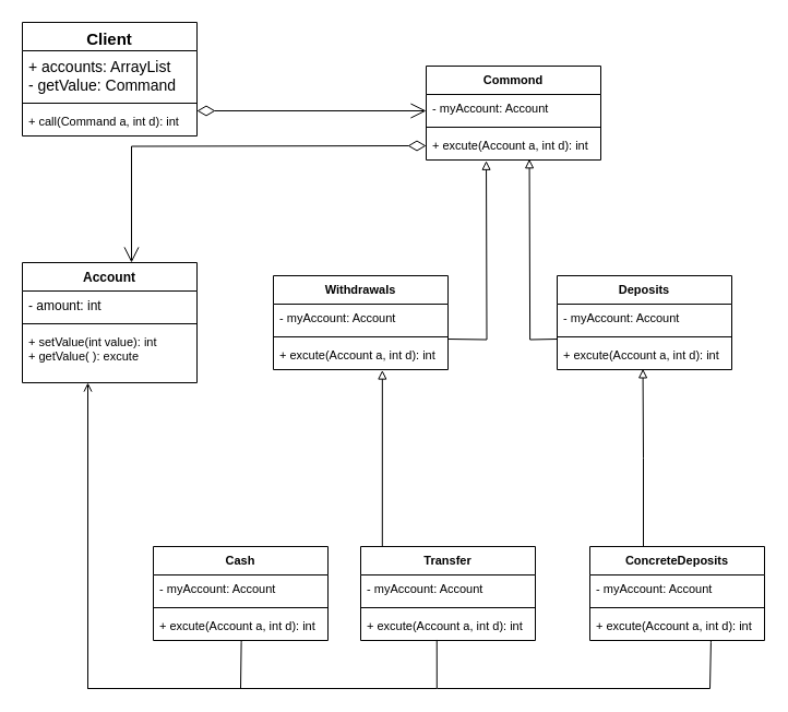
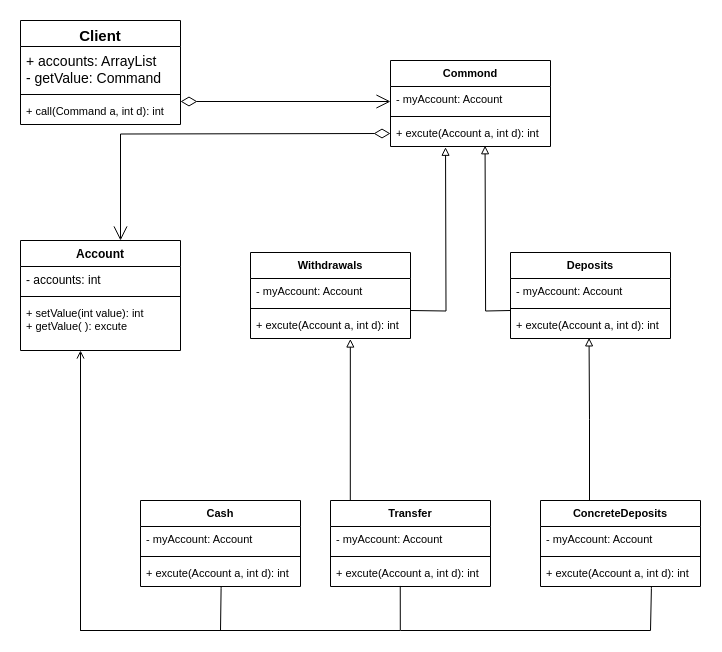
  <mxCell id="0" />
  <mxCell id="1" parent="0" />
  <mxCell id="2" style="edgeStyle=orthogonalEdgeStyle;rounded=0;orthogonalLoop=1;jettySize=auto;html=1;entryX=0.344;entryY=1.029;entryDx=0;entryDy=0;entryPerimeter=0;endArrow=block;endFill=0;" parent="1" edge="1"><mxGeometry relative="1" as="geometry"><mxPoint x="410" y="310" as="sourcePoint" /><mxPoint x="445.04" y="146.754" as="targetPoint" /></mxGeometry></mxCell>
  <mxCell id="3" style="edgeStyle=orthogonalEdgeStyle;rounded=0;orthogonalLoop=1;jettySize=auto;html=1;entryX=0.591;entryY=0.971;entryDx=0;entryDy=0;entryPerimeter=0;endArrow=block;endFill=0;" parent="1" edge="1"><mxGeometry relative="1" as="geometry"><mxPoint x="510" y="310" as="sourcePoint" /><mxPoint x="484.56" y="145.246" as="targetPoint" /></mxGeometry></mxCell>
  <mxCell id="4" style="edgeStyle=orthogonalEdgeStyle;rounded=0;orthogonalLoop=1;jettySize=auto;html=1;entryX=0.624;entryY=1.02;entryDx=0;entryDy=0;entryPerimeter=0;endArrow=block;endFill=0;" parent="1" target="26" edge="1"><mxGeometry relative="1" as="geometry"><mxPoint x="350.48" y="339.48" as="targetPoint" /><mxPoint x="430" y="500" as="sourcePoint" /><Array as="points"><mxPoint x="350" y="500" /></Array></mxGeometry></mxCell>
  <mxCell id="5" value="Account" style="swimlane;fontStyle=1;align=center;verticalAlign=top;childLayout=stackLayout;horizontal=1;startSize=26;horizontalStack=0;resizeParent=1;resizeParentMax=0;resizeLast=0;collapsible=1;marginBottom=0;" parent="1" vertex="1"><mxGeometry x="20" y="240" width="160" height="110" as="geometry" /></mxCell>
- <mxCell id="6" value="- amount: int" style="text;strokeColor=none;fillColor=none;align=left;verticalAlign=top;spacingLeft=4;spacingRight=4;overflow=hidden;rotatable=0;points=[[0,0.5],[1,0.5]];portConstraint=eastwest;" parent="5" vertex="1"><mxGeometry y="26" width="160" height="26" as="geometry" /></mxCell>
+ <mxCell id="6" value="- accounts: int" style="text;strokeColor=none;fillColor=none;align=left;verticalAlign=top;spacingLeft=4;spacingRight=4;overflow=hidden;rotatable=0;points=[[0,0.5],[1,0.5]];portConstraint=eastwest;" parent="5" vertex="1"><mxGeometry y="26" width="160" height="26" as="geometry" /></mxCell>
  <mxCell id="7" value="" style="line;strokeWidth=1;fillColor=none;align=left;verticalAlign=middle;spacingTop=-1;spacingLeft=3;spacingRight=3;rotatable=0;labelPosition=right;points=[];portConstraint=eastwest;" parent="5" vertex="1"><mxGeometry y="52" width="160" height="8" as="geometry" /></mxCell>
  <mxCell id="8" value="+ setValue(int value): int&#10;+ getValue( ): excute" style="text;strokeColor=none;fillColor=none;align=left;verticalAlign=top;spacingLeft=4;spacingRight=4;overflow=hidden;rotatable=0;points=[[0,0.5],[1,0.5]];portConstraint=eastwest;fontSize=11;" parent="5" vertex="1"><mxGeometry y="60" width="160" height="50" as="geometry" /></mxCell>
  <mxCell id="9" style="edgeStyle=orthogonalEdgeStyle;rounded=0;orthogonalLoop=1;jettySize=auto;html=1;endArrow=block;endFill=0;entryX=0.491;entryY=0.976;entryDx=0;entryDy=0;entryPerimeter=0;" parent="1" target="30" edge="1"><mxGeometry relative="1" as="geometry"><mxPoint x="589.52" y="339.792" as="targetPoint" /><mxPoint x="650" y="500" as="sourcePoint" /><Array as="points"><mxPoint x="589" y="500" /><mxPoint x="589" y="419" /><mxPoint x="589" y="419" /></Array></mxGeometry></mxCell>
  <mxCell id="10" style="edgeStyle=orthogonalEdgeStyle;rounded=0;orthogonalLoop=1;jettySize=auto;html=1;endArrow=open;endFill=0;exitX=0.504;exitY=1.01;exitDx=0;exitDy=0;exitPerimeter=0;" parent="1" source="42" target="8" edge="1"><mxGeometry relative="1" as="geometry"><mxPoint x="220" y="580" as="sourcePoint" /><mxPoint x="40" y="380" as="targetPoint" /><Array as="points"><mxPoint x="221" y="588" /><mxPoint x="220" y="588" /><mxPoint x="220" y="630" /><mxPoint x="80" y="630" /></Array></mxGeometry></mxCell>
  <mxCell id="11" style="edgeStyle=orthogonalEdgeStyle;rounded=0;orthogonalLoop=1;jettySize=auto;html=1;endArrow=none;endFill=0;exitX=0.436;exitY=0.979;exitDx=0;exitDy=0;exitPerimeter=0;" parent="1" source="38" edge="1"><mxGeometry relative="1" as="geometry"><mxPoint x="80" y="570" as="targetPoint" /><mxPoint x="400" y="590" as="sourcePoint" /><Array as="points"><mxPoint x="400" y="630" /><mxPoint x="80" y="630" /></Array></mxGeometry></mxCell>
  <mxCell id="12" style="edgeStyle=orthogonalEdgeStyle;rounded=0;orthogonalLoop=1;jettySize=auto;html=1;endArrow=none;endFill=0;exitX=0.693;exitY=1.006;exitDx=0;exitDy=0;exitPerimeter=0;" parent="1" source="34" edge="1"><mxGeometry relative="1" as="geometry"><mxPoint x="400" y="630" as="targetPoint" /><mxPoint x="650" y="560" as="sourcePoint" /><Array as="points"><mxPoint x="651" y="588" /><mxPoint x="650" y="588" /><mxPoint x="650" y="630" /></Array></mxGeometry></mxCell>
  <mxCell id="13" value="" style="endArrow=open;html=1;endSize=12;startArrow=diamondThin;startSize=14;startFill=0;edgeStyle=orthogonalEdgeStyle;align=left;verticalAlign=bottom;rounded=0;fontSize=15;exitX=1;exitY=0.077;exitDx=0;exitDy=0;exitPerimeter=0;" parent="1" source="17" edge="1"><mxGeometry x="-1" y="3" relative="1" as="geometry"><mxPoint x="210" y="20" as="sourcePoint" /><mxPoint x="390" y="101" as="targetPoint" /><Array as="points"><mxPoint x="390" y="100" /></Array></mxGeometry></mxCell>
  <mxCell id="14" value="Client" style="swimlane;fontStyle=1;align=center;verticalAlign=top;childLayout=stackLayout;horizontal=1;startSize=26;horizontalStack=0;resizeParent=1;resizeParentMax=0;resizeLast=0;collapsible=1;marginBottom=0;fontSize=15;" parent="1" vertex="1"><mxGeometry x="20" y="20" width="160" height="104" as="geometry" /></mxCell>
  <mxCell id="15" value="+ accounts: ArrayList&#10;- getValue: Command" style="text;strokeColor=none;fillColor=none;align=left;verticalAlign=top;spacingLeft=4;spacingRight=4;overflow=hidden;rotatable=0;points=[[0,0.5],[1,0.5]];portConstraint=eastwest;fontSize=14;" parent="14" vertex="1"><mxGeometry y="26" width="160" height="44" as="geometry" /></mxCell>
  <mxCell id="16" value="" style="line;strokeWidth=1;fillColor=none;align=left;verticalAlign=middle;spacingTop=-1;spacingLeft=3;spacingRight=3;rotatable=0;labelPosition=right;points=[];portConstraint=eastwest;fontSize=15;" parent="14" vertex="1"><mxGeometry y="70" width="160" height="8" as="geometry" /></mxCell>
  <mxCell id="17" value="+ call(Command a, int d): int" style="text;strokeColor=none;fillColor=none;align=left;verticalAlign=top;spacingLeft=4;spacingRight=4;overflow=hidden;rotatable=0;points=[[0,0.5],[1,0.5]];portConstraint=eastwest;fontSize=11;" parent="14" vertex="1"><mxGeometry y="78" width="160" height="26" as="geometry" /></mxCell>
  <mxCell id="18" value="" style="endArrow=open;html=1;endSize=12;startArrow=diamondThin;startSize=14;startFill=0;edgeStyle=orthogonalEdgeStyle;align=left;verticalAlign=bottom;rounded=0;fontSize=11;entryX=0.625;entryY=0;entryDx=0;entryDy=0;entryPerimeter=0;exitX=0;exitY=0.5;exitDx=0;exitDy=0;" parent="1" target="5" edge="1"><mxGeometry x="-1" y="3" relative="1" as="geometry"><mxPoint x="390" y="133" as="sourcePoint" /><mxPoint x="370" y="150" as="targetPoint" /></mxGeometry></mxCell>
  <mxCell id="19" value="Commond" style="swimlane;fontStyle=1;align=center;verticalAlign=top;childLayout=stackLayout;horizontal=1;startSize=26;horizontalStack=0;resizeParent=1;resizeParentMax=0;resizeLast=0;collapsible=1;marginBottom=0;fontSize=11;" parent="1" vertex="1"><mxGeometry x="390" y="60" width="160" height="86" as="geometry" /></mxCell>
  <mxCell id="20" value="- myAccount: Account" style="text;strokeColor=none;fillColor=none;align=left;verticalAlign=top;spacingLeft=4;spacingRight=4;overflow=hidden;rotatable=0;points=[[0,0.5],[1,0.5]];portConstraint=eastwest;fontSize=11;" parent="19" vertex="1"><mxGeometry y="26" width="160" height="26" as="geometry" /></mxCell>
  <mxCell id="21" value="" style="line;strokeWidth=1;fillColor=none;align=left;verticalAlign=middle;spacingTop=-1;spacingLeft=3;spacingRight=3;rotatable=0;labelPosition=right;points=[];portConstraint=eastwest;fontSize=11;" parent="19" vertex="1"><mxGeometry y="52" width="160" height="8" as="geometry" /></mxCell>
  <mxCell id="22" value="+ excute(Account a, int d): int" style="text;strokeColor=none;fillColor=none;align=left;verticalAlign=top;spacingLeft=4;spacingRight=4;overflow=hidden;rotatable=0;points=[[0,0.5],[1,0.5]];portConstraint=eastwest;fontSize=11;" parent="19" vertex="1"><mxGeometry y="60" width="160" height="26" as="geometry" /></mxCell>
  <mxCell id="23" value="Withdrawals" style="swimlane;fontStyle=1;align=center;verticalAlign=top;childLayout=stackLayout;horizontal=1;startSize=26;horizontalStack=0;resizeParent=1;resizeParentMax=0;resizeLast=0;collapsible=1;marginBottom=0;fontSize=11;" parent="1" vertex="1"><mxGeometry x="250" y="252" width="160" height="86" as="geometry" /></mxCell>
  <mxCell id="24" value="- myAccount: Account" style="text;strokeColor=none;fillColor=none;align=left;verticalAlign=top;spacingLeft=4;spacingRight=4;overflow=hidden;rotatable=0;points=[[0,0.5],[1,0.5]];portConstraint=eastwest;fontSize=11;" parent="23" vertex="1"><mxGeometry y="26" width="160" height="26" as="geometry" /></mxCell>
  <mxCell id="25" value="" style="line;strokeWidth=1;fillColor=none;align=left;verticalAlign=middle;spacingTop=-1;spacingLeft=3;spacingRight=3;rotatable=0;labelPosition=right;points=[];portConstraint=eastwest;fontSize=11;" parent="23" vertex="1"><mxGeometry y="52" width="160" height="8" as="geometry" /></mxCell>
  <mxCell id="26" value="+ excute(Account a, int d): int" style="text;strokeColor=none;fillColor=none;align=left;verticalAlign=top;spacingLeft=4;spacingRight=4;overflow=hidden;rotatable=0;points=[[0,0.5],[1,0.5]];portConstraint=eastwest;fontSize=11;" parent="23" vertex="1"><mxGeometry y="60" width="160" height="26" as="geometry" /></mxCell>
  <mxCell id="27" value="Deposits" style="swimlane;fontStyle=1;align=center;verticalAlign=top;childLayout=stackLayout;horizontal=1;startSize=26;horizontalStack=0;resizeParent=1;resizeParentMax=0;resizeLast=0;collapsible=1;marginBottom=0;fontSize=11;" parent="1" vertex="1"><mxGeometry x="510" y="252" width="160" height="86" as="geometry" /></mxCell>
  <mxCell id="28" value="- myAccount: Account" style="text;strokeColor=none;fillColor=none;align=left;verticalAlign=top;spacingLeft=4;spacingRight=4;overflow=hidden;rotatable=0;points=[[0,0.5],[1,0.5]];portConstraint=eastwest;fontSize=11;" parent="27" vertex="1"><mxGeometry y="26" width="160" height="26" as="geometry" /></mxCell>
  <mxCell id="29" value="" style="line;strokeWidth=1;fillColor=none;align=left;verticalAlign=middle;spacingTop=-1;spacingLeft=3;spacingRight=3;rotatable=0;labelPosition=right;points=[];portConstraint=eastwest;fontSize=11;" parent="27" vertex="1"><mxGeometry y="52" width="160" height="8" as="geometry" /></mxCell>
  <mxCell id="30" value="+ excute(Account a, int d): int" style="text;strokeColor=none;fillColor=none;align=left;verticalAlign=top;spacingLeft=4;spacingRight=4;overflow=hidden;rotatable=0;points=[[0,0.5],[1,0.5]];portConstraint=eastwest;fontSize=11;" parent="27" vertex="1"><mxGeometry y="60" width="160" height="26" as="geometry" /></mxCell>
  <mxCell id="31" value="ConcreteDeposits" style="swimlane;fontStyle=1;align=center;verticalAlign=top;childLayout=stackLayout;horizontal=1;startSize=26;horizontalStack=0;resizeParent=1;resizeParentMax=0;resizeLast=0;collapsible=1;marginBottom=0;fontSize=11;" parent="1" vertex="1"><mxGeometry x="540" y="500" width="160" height="86" as="geometry" /></mxCell>
  <mxCell id="32" value="- myAccount: Account" style="text;strokeColor=none;fillColor=none;align=left;verticalAlign=top;spacingLeft=4;spacingRight=4;overflow=hidden;rotatable=0;points=[[0,0.5],[1,0.5]];portConstraint=eastwest;fontSize=11;" parent="31" vertex="1"><mxGeometry y="26" width="160" height="26" as="geometry" /></mxCell>
  <mxCell id="33" value="" style="line;strokeWidth=1;fillColor=none;align=left;verticalAlign=middle;spacingTop=-1;spacingLeft=3;spacingRight=3;rotatable=0;labelPosition=right;points=[];portConstraint=eastwest;fontSize=11;" parent="31" vertex="1"><mxGeometry y="52" width="160" height="8" as="geometry" /></mxCell>
  <mxCell id="34" value="+ excute(Account a, int d): int" style="text;strokeColor=none;fillColor=none;align=left;verticalAlign=top;spacingLeft=4;spacingRight=4;overflow=hidden;rotatable=0;points=[[0,0.5],[1,0.5]];portConstraint=eastwest;fontSize=11;" parent="31" vertex="1"><mxGeometry y="60" width="160" height="26" as="geometry" /></mxCell>
  <mxCell id="35" value="Transfer" style="swimlane;fontStyle=1;align=center;verticalAlign=top;childLayout=stackLayout;horizontal=1;startSize=26;horizontalStack=0;resizeParent=1;resizeParentMax=0;resizeLast=0;collapsible=1;marginBottom=0;fontSize=11;" parent="1" vertex="1"><mxGeometry x="330" y="500" width="160" height="86" as="geometry" /></mxCell>
  <mxCell id="36" value="- myAccount: Account" style="text;strokeColor=none;fillColor=none;align=left;verticalAlign=top;spacingLeft=4;spacingRight=4;overflow=hidden;rotatable=0;points=[[0,0.5],[1,0.5]];portConstraint=eastwest;fontSize=11;" parent="35" vertex="1"><mxGeometry y="26" width="160" height="26" as="geometry" /></mxCell>
  <mxCell id="37" value="" style="line;strokeWidth=1;fillColor=none;align=left;verticalAlign=middle;spacingTop=-1;spacingLeft=3;spacingRight=3;rotatable=0;labelPosition=right;points=[];portConstraint=eastwest;fontSize=11;" parent="35" vertex="1"><mxGeometry y="52" width="160" height="8" as="geometry" /></mxCell>
  <mxCell id="38" value="+ excute(Account a, int d): int" style="text;strokeColor=none;fillColor=none;align=left;verticalAlign=top;spacingLeft=4;spacingRight=4;overflow=hidden;rotatable=0;points=[[0,0.5],[1,0.5]];portConstraint=eastwest;fontSize=11;" parent="35" vertex="1"><mxGeometry y="60" width="160" height="26" as="geometry" /></mxCell>
  <mxCell id="39" value="Cash" style="swimlane;fontStyle=1;align=center;verticalAlign=top;childLayout=stackLayout;horizontal=1;startSize=26;horizontalStack=0;resizeParent=1;resizeParentMax=0;resizeLast=0;collapsible=1;marginBottom=0;fontSize=11;" parent="1" vertex="1"><mxGeometry x="140" y="500" width="160" height="86" as="geometry" /></mxCell>
  <mxCell id="40" value="- myAccount: Account" style="text;strokeColor=none;fillColor=none;align=left;verticalAlign=top;spacingLeft=4;spacingRight=4;overflow=hidden;rotatable=0;points=[[0,0.5],[1,0.5]];portConstraint=eastwest;fontSize=11;" parent="39" vertex="1"><mxGeometry y="26" width="160" height="26" as="geometry" /></mxCell>
  <mxCell id="41" value="" style="line;strokeWidth=1;fillColor=none;align=left;verticalAlign=middle;spacingTop=-1;spacingLeft=3;spacingRight=3;rotatable=0;labelPosition=right;points=[];portConstraint=eastwest;fontSize=11;" parent="39" vertex="1"><mxGeometry y="52" width="160" height="8" as="geometry" /></mxCell>
  <mxCell id="42" value="+ excute(Account a, int d): int" style="text;strokeColor=none;fillColor=none;align=left;verticalAlign=top;spacingLeft=4;spacingRight=4;overflow=hidden;rotatable=0;points=[[0,0.5],[1,0.5]];portConstraint=eastwest;fontSize=11;" parent="39" vertex="1"><mxGeometry y="60" width="160" height="26" as="geometry" /></mxCell>
